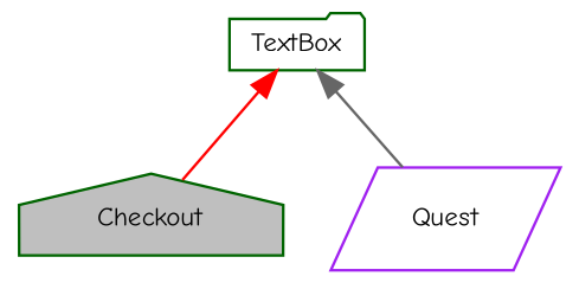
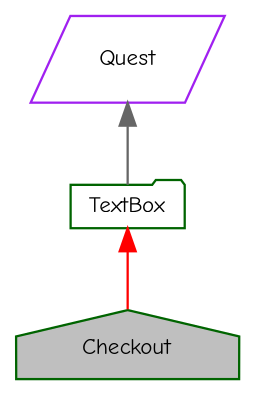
  digraph {
    fontname="Comic Neue"
    node [color=darkgreen fontname="Comic Neue" fontsize=10]
    edge [dir=back fontname="Comic Neue" fontsize=10 labelfontname=Helvetica labelfontsize=10 style=solid]
    n1 [fillcolor=grey75 fontcolor=black height=0.2 label=Checkout shape=house style=filled width=0.4]
    n2 [color=purple height=0.2 label=Quest shape=parallelogram width=0.4]
    n3 [height=0.2 label=TextBox shape=folder width=0.4]
    n3 -> n1 [color=red]
-   n3 -> n2 [color=gray40]
+   n2 -> n3 [color=gray40]
  }
